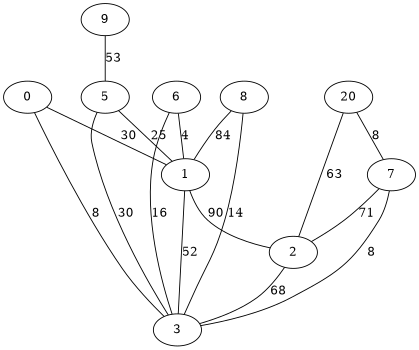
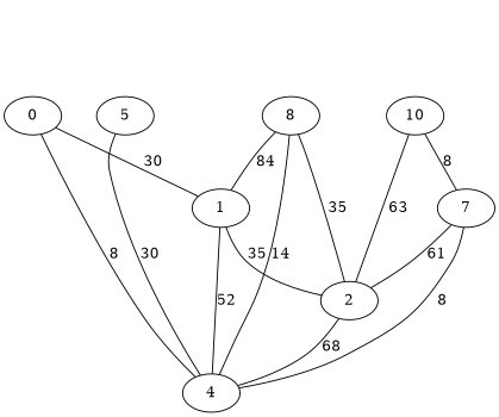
  graph {
    1
    2
-   3
+   3 [label=4]
    n4 [label=0]
    5
-   6
    7
    8
-   9
-   10 [label=20]
-   1 -- 2 [label=90]
+   10
+   1 -- 2 [label=35]
    1 -- 3 [label=52]
    2 -- 3 [label=68]
    n4 -- 1 [label=30]
    n4 -- 3 [label=8]
-   5 -- 1 [label=25]
    5 -- 3 [label=30]
-   6 -- 1 [label=4]
-   6 -- 3 [label=16]
-   7 -- 2 [label=71]
+   7 -- 2 [label=61]
    7 -- 3 [label=8]
    8 -- 1 [label=84]
+   8 -- 2 [label=35]
    8 -- 3 [label=14]
-   9 -- 5 [label=53]
    10 -- 2 [label=63]
    10 -- 7 [label=8]
  }
